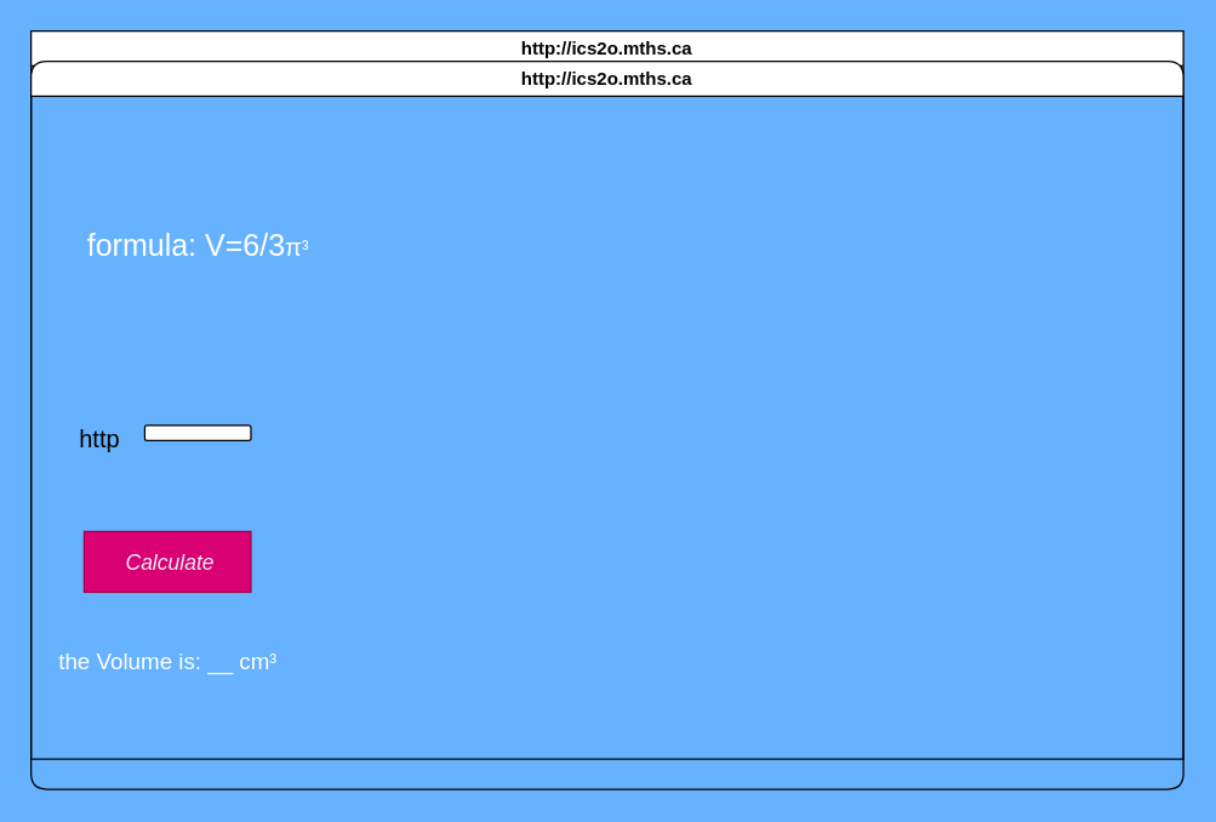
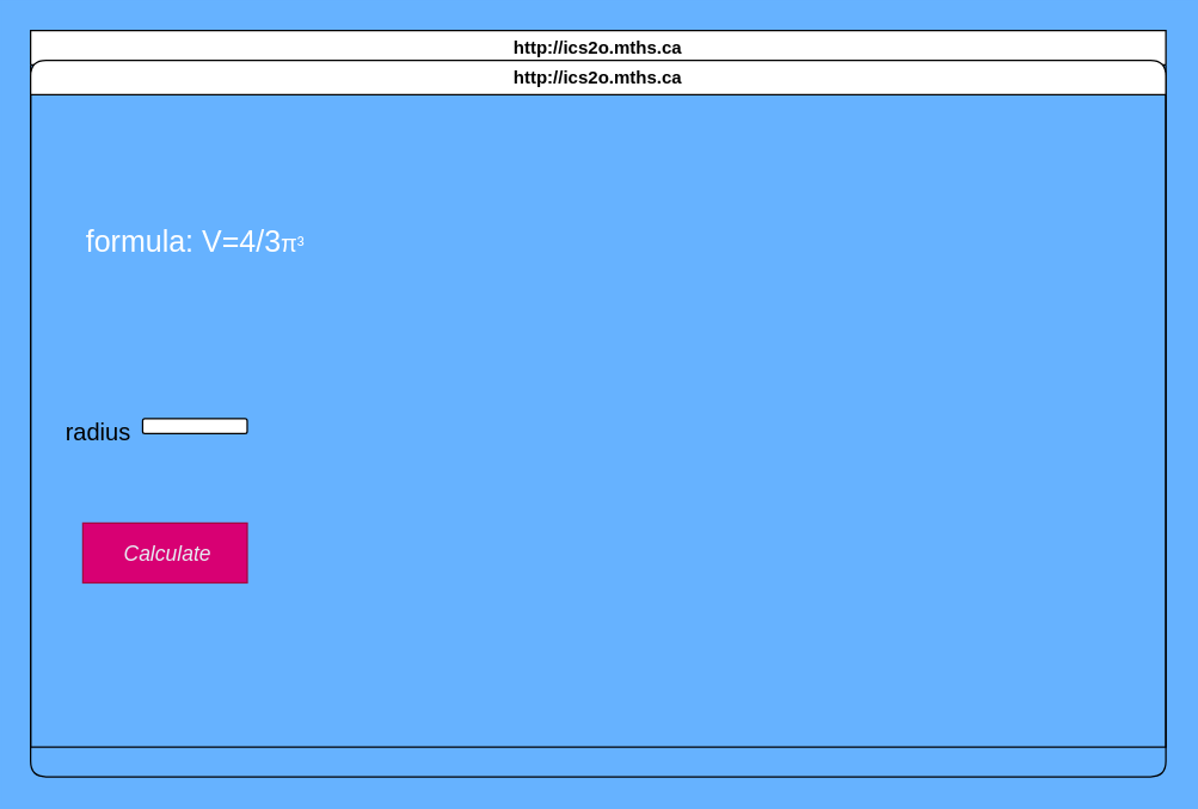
  <mxCell id="0" />
  <mxCell id="1" parent="0" />
  <mxCell id="2" value="http://ics2o.mths.ca" style="swimlane;whiteSpace=wrap;html=1;" parent="1" vertex="1"><mxGeometry x="20" y="20" width="760" height="480" as="geometry" /></mxCell>
  <mxCell id="3" value="http://ics2o.mths.ca" style="swimlane;whiteSpace=wrap;html=1;rounded=1;labelBackgroundColor=none;" parent="1" vertex="1"><mxGeometry x="20" y="40" width="760" height="480" as="geometry" /></mxCell>
- <mxCell id="4" value="&lt;span class=&quot;custom-cursor-default-hover&quot; style=&quot;font-size: 20px;&quot;&gt;&lt;font color=&quot;#ffffff&quot;&gt;formula: V=6/3&lt;span style=&quot;font-family: &amp;quot;Google Sans&amp;quot;, arial, sans-serif; font-size: 16px; text-align: start;&quot;&gt;π&lt;/span&gt;&lt;span style=&quot;font-family: sans-serif; font-size: 14px; text-align: start;&quot;&gt;³&lt;/span&gt;&lt;/font&gt;&lt;font style=&quot;&quot; color=&quot;#ffffff&quot;&gt;&lt;br&gt;&lt;div style=&quot;display: inline-block; position: relative; transition: color 0.05s ease-in-out 0s; font-family: STIXGeneral, Times, &amp;quot;Times New Roman&amp;quot;, serif;&quot; class=&quot;lr-fy-ecv lr-fy-eq-elem&quot;&gt;&lt;div style=&quot;display: inline-block; position: relative; transition: color 0.05s ease-in-out 0s;&quot; class=&quot;lr-fy-ecv lr-fy-eq-elem&quot;&gt;&lt;br&gt;&amp;nbsp;&lt;/div&gt;&lt;br&gt;&lt;/div&gt;&lt;/font&gt;&lt;br&gt;&lt;/span&gt;" style="text;html=1;align=center;verticalAlign=middle;resizable=0;points=[];autosize=1;fontSize=27;rounded=1;" parent="3" vertex="1"><mxGeometry x="25" y="100" width="170" height="90" as="geometry" /></mxCell>
- <mxCell id="5" value="&lt;span style=&quot;font-size: 16px;&quot;&gt;http&lt;/span&gt;" style="text;html=1;align=center;verticalAlign=middle;resizable=0;points=[];autosize=1;fontSize=25;rounded=1;" parent="3" vertex="1"><mxGeometry x="10" y="225" width="70" height="40" as="geometry" /></mxCell>
+ <mxCell id="4" value="&lt;span class=&quot;custom-cursor-default-hover&quot; style=&quot;font-size: 20px;&quot;&gt;&lt;font color=&quot;#ffffff&quot;&gt;formula: V=4/3&lt;span style=&quot;font-family: &amp;quot;Google Sans&amp;quot;, arial, sans-serif; font-size: 16px; text-align: start;&quot;&gt;π&lt;/span&gt;&lt;span style=&quot;font-family: sans-serif; font-size: 14px; text-align: start;&quot;&gt;³&lt;/span&gt;&lt;/font&gt;&lt;font style=&quot;&quot; color=&quot;#ffffff&quot;&gt;&lt;br&gt;&lt;div style=&quot;display: inline-block; position: relative; transition: color 0.05s ease-in-out 0s; font-family: STIXGeneral, Times, &amp;quot;Times New Roman&amp;quot;, serif;&quot; class=&quot;lr-fy-ecv lr-fy-eq-elem&quot;&gt;&lt;div style=&quot;display: inline-block; position: relative; transition: color 0.05s ease-in-out 0s;&quot; class=&quot;lr-fy-ecv lr-fy-eq-elem&quot;&gt;&lt;br&gt;&amp;nbsp;&lt;/div&gt;&lt;br&gt;&lt;/div&gt;&lt;/font&gt;&lt;br&gt;&lt;/span&gt;" style="text;html=1;align=center;verticalAlign=middle;resizable=0;points=[];autosize=1;fontSize=27;rounded=1;" parent="3" vertex="1"><mxGeometry x="25" y="100" width="170" height="90" as="geometry" /></mxCell>
+ <mxCell id="5" value="&lt;span style=&quot;font-size: 16px;&quot;&gt;radius&lt;/span&gt;" style="text;html=1;align=center;verticalAlign=middle;resizable=0;points=[];autosize=1;fontSize=25;rounded=1;" parent="3" vertex="1"><mxGeometry x="10" y="225" width="70" height="40" as="geometry" /></mxCell>
  <mxCell id="6" value="" style="rounded=1;whiteSpace=wrap;html=1;fontSize=16;" parent="3" vertex="1"><mxGeometry x="75" y="240" width="70" height="10" as="geometry" /></mxCell>
  <mxCell id="7" style="edgeStyle=none;html=1;fontSize=16;rounded=1;" parent="3" edge="1"><mxGeometry relative="1" as="geometry"><mxPoint x="75" y="260" as="sourcePoint" /><mxPoint x="75" y="260" as="targetPoint" /></mxGeometry></mxCell>
  <mxCell id="8" value="&lt;span id=&quot;docs-internal-guid-5bcae333-7fff-8e88-4539-eeaf8cc828ad&quot;&gt;&lt;span style=&quot;font-size: 10.5pt; font-family: Consolas, sans-serif; color: rgb(230, 237, 243); background-color: transparent; font-style: italic; font-variant-numeric: normal; font-variant-east-asian: normal; font-variant-alternates: normal; vertical-align: baseline;&quot;&gt;&amp;nbsp;Calculate&lt;/span&gt;&lt;/span&gt;" style="whiteSpace=wrap;html=1;fontSize=16;fillColor=#d80073;fontColor=#ffffff;strokeColor=#A50040;rounded=0;" parent="3" vertex="1"><mxGeometry x="35" y="310" width="110" height="40" as="geometry" /></mxCell>
- <mxCell id="9" value="&lt;font color=&quot;#ffffff&quot;&gt;&lt;font class=&quot;custom-cursor-default-hover&quot; style=&quot;font-size: 15px;&quot;&gt;the Volume is: __ cm&lt;/font&gt;&lt;span class=&quot;custom-cursor-default-hover&quot; style=&quot;font-family: sans-serif; font-size: 14px; text-align: start;&quot;&gt;³&lt;/span&gt;&lt;/font&gt;" style="text;html=1;align=center;verticalAlign=middle;resizable=0;points=[];autosize=1;fontSize=16;rounded=1;" parent="3" vertex="1"><mxGeometry x="5" y="380" width="170" height="30" as="geometry" /></mxCell>
